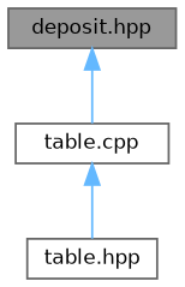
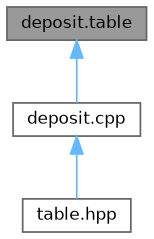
  digraph {
    node [color=grey40 fillcolor=white fontname=Helvetica fontsize=10 shape=box style=filled]
    edge [color=steelblue1 dir=back fontname=Helvetica fontsize=10 labelfontname=Helvetica labelfontsize=10 style=solid]
-   n1 [color=gray40 fillcolor=grey60 fontcolor=black height=0.2 label="deposit.hpp" width=0.4]
-   n2 [height=0.2 label="table.cpp" width=0.4]
+   n1 [color=gray40 fillcolor=grey60 fontcolor=black height=0.2 label="deposit.table" width=0.4]
+   n2 [height=0.2 label="deposit.cpp" width=0.4]
    n3 [height=0.2 label="table.hpp" width=0.4]
    n1 -> n2
    n2 -> n3
  }
